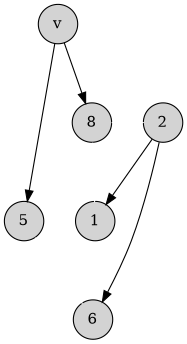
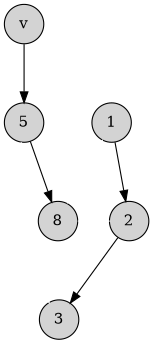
  digraph {
    nodesep=0.4
    rankdir=TB
    ranksep=0.75
    node [fillcolor=lightgrey shape=circle style=filled]
    edge [arrowhead=normal]
    n1 [label=v]
    n2 [label=1]
    n3 [label=5]
    n4 [label=2]
    n5 [label=8]
-   n6 [label=6]
+   n6 [label=3]
    subgraph sub_1 {
      rank=min
      n1
    }
    subgraph sub_2 {
      rank=same
      n2
      n3
    }
    subgraph sub_3 {
      rank=same
      n4
      n5
    }
    subgraph sub_4 {
      rank=sink
      n6
    }
    n1 -> n3
-   n4 -> n2
-   n1 -> n5
+   n2 -> n4
+   n3 -> n5
    n3 -> n6 [color=white]
    n4 -> n6
    n5 -> n2 [color=white]
    n5 -> n4 [color=white]
  }
